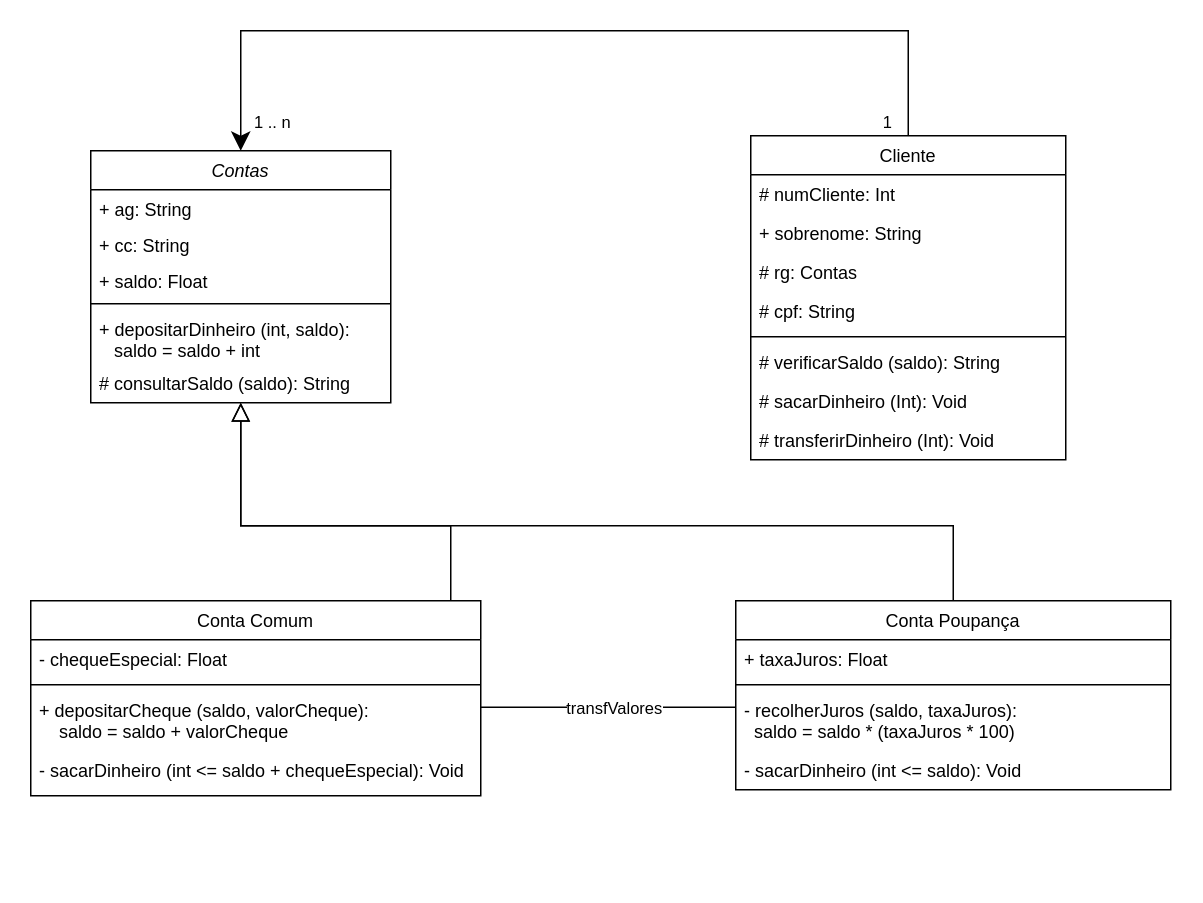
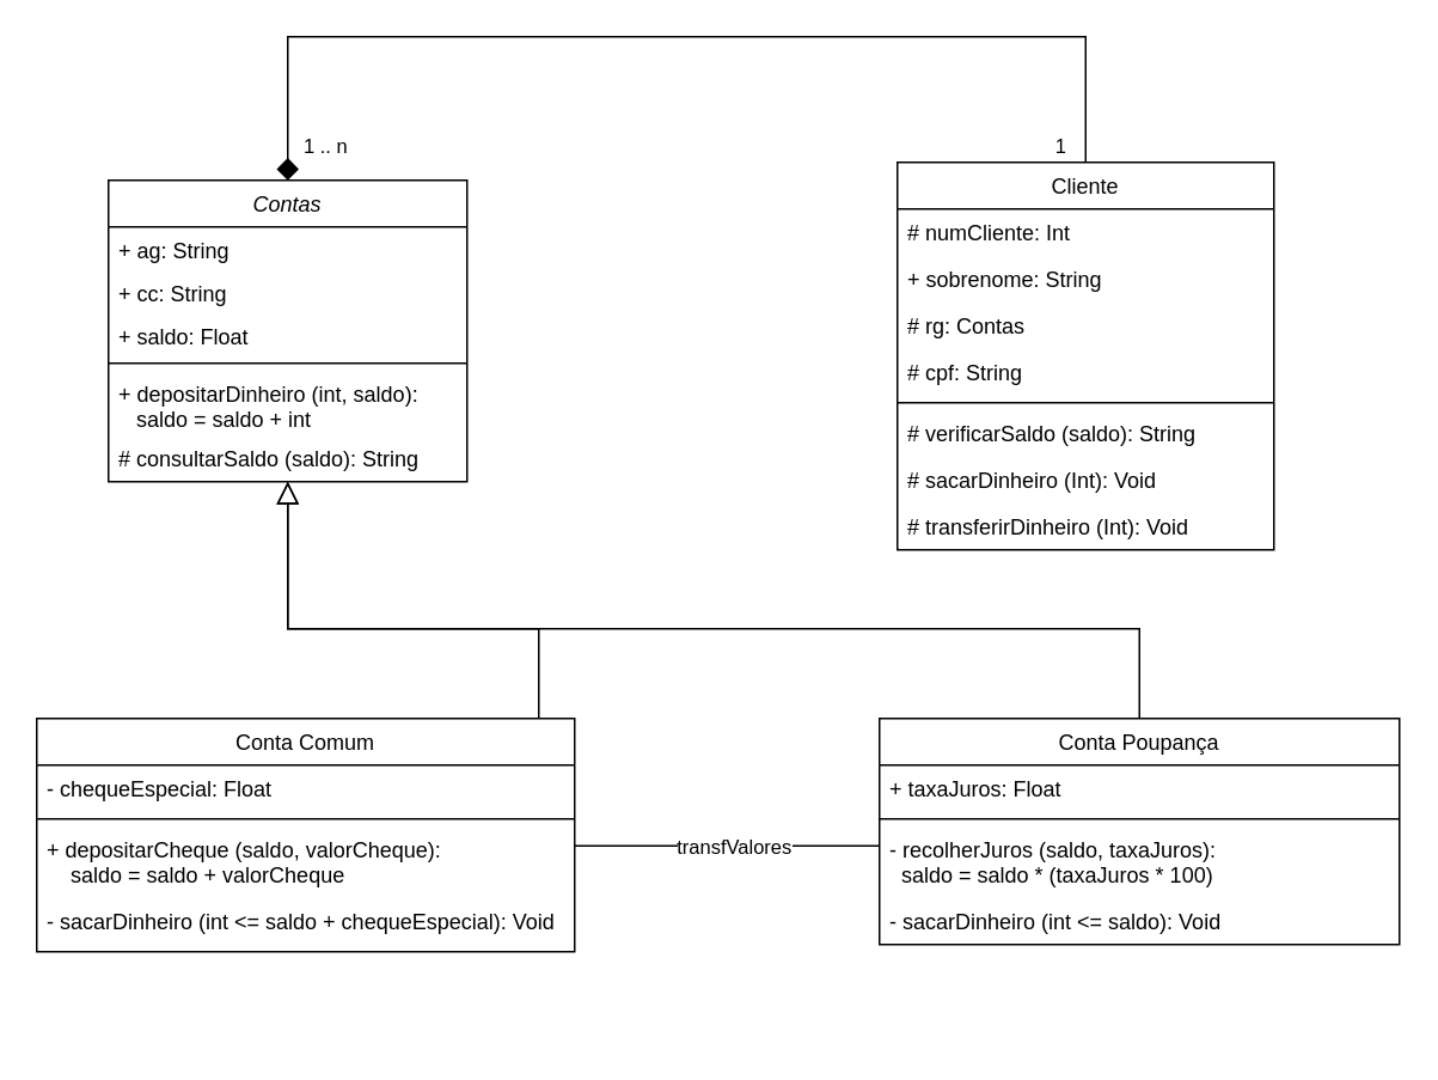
  <mxCell id="0" />
  <mxCell id="1" parent="0" />
  <mxCell id="2" value="" style="endArrow=block;endSize=10;endFill=0;shadow=0;strokeWidth=1;rounded=0;edgeStyle=elbowEdgeStyle;elbow=vertical;" parent="1" source="25" target="9" edge="1"><mxGeometry width="160" relative="1" as="geometry"><mxPoint x="289" y="153" as="sourcePoint" /><mxPoint x="289" y="153" as="targetPoint" /><Array as="points"><mxPoint x="300" y="350" /><mxPoint x="369" y="335" /></Array></mxGeometry></mxCell>
  <mxCell id="3" value="" style="endArrow=block;endSize=10;endFill=0;shadow=0;strokeWidth=1;rounded=0;edgeStyle=elbowEdgeStyle;elbow=vertical;" parent="1" source="30" target="9" edge="1"><mxGeometry width="160" relative="1" as="geometry"><mxPoint x="499" y="380" as="sourcePoint" /><mxPoint x="399" y="221" as="targetPoint" /><Array as="points"><mxPoint x="460" y="350" /><mxPoint x="560" y="350" /></Array></mxGeometry></mxCell>
  <mxCell id="4" value="" style="endArrow=none;endSize=10;endFill=0;shadow=0;strokeWidth=1;rounded=0;edgeStyle=elbowEdgeStyle;elbow=vertical;" parent="1" target="30" edge="1" source="25"><mxGeometry width="160" relative="1" as="geometry"><mxPoint x="349" y="471" as="sourcePoint" /><mxPoint x="356.6" y="236.004" as="targetPoint" /><Array as="points"><mxPoint x="430" y="471" /><mxPoint x="379" y="345" /></Array></mxGeometry></mxCell>
  <mxCell id="5" value="transfValores" style="edgeLabel;html=1;align=center;verticalAlign=middle;resizable=0;points=[];" vertex="1" connectable="0" parent="4"><mxGeometry x="0.231" y="-17" relative="1" as="geometry"><mxPoint x="-17" y="-17" as="offset" /></mxGeometry></mxCell>
- <mxCell id="6" value="" style="endArrow=classic;endSize=10;endFill=1;shadow=0;strokeWidth=1;rounded=0;edgeStyle=elbowEdgeStyle;elbow=vertical;" parent="1" source="16" edge="1" target="9"><mxGeometry width="160" relative="1" as="geometry"><mxPoint x="440" y="624" as="sourcePoint" /><mxPoint x="586.6" y="526.004" as="targetPoint" /><Array as="points"><mxPoint x="440" y="20" /><mxPoint x="530" y="580" /><mxPoint x="540" y="580" /><mxPoint x="520" y="580" /><mxPoint x="609" y="559" /></Array></mxGeometry></mxCell>
+ <mxCell id="6" value="" style="endArrow=diamond;endSize=10;endFill=1;shadow=0;strokeWidth=1;rounded=0;edgeStyle=elbowEdgeStyle;elbow=vertical;" parent="1" source="16" edge="1" target="9"><mxGeometry width="160" relative="1" as="geometry"><mxPoint x="440" y="624" as="sourcePoint" /><mxPoint x="586.6" y="526.004" as="targetPoint" /><Array as="points"><mxPoint x="440" y="20" /><mxPoint x="530" y="580" /><mxPoint x="540" y="580" /><mxPoint x="520" y="580" /><mxPoint x="609" y="559" /></Array></mxGeometry></mxCell>
  <mxCell id="7" value="1" style="edgeLabel;html=1;align=center;verticalAlign=middle;resizable=0;points=[];" parent="6" vertex="1" connectable="0"><mxGeometry x="-0.926" y="2" relative="1" as="geometry"><mxPoint x="-13" y="12" as="offset" /></mxGeometry></mxCell>
  <mxCell id="8" value="1 .. n" style="edgeLabel;html=1;align=center;verticalAlign=middle;resizable=0;points=[];" parent="6" vertex="1" connectable="0"><mxGeometry x="0.845" y="-3" relative="1" as="geometry"><mxPoint x="23" y="26" as="offset" /></mxGeometry></mxCell>
  <mxCell id="9" value="Contas" style="swimlane;fontStyle=2;align=center;verticalAlign=top;childLayout=stackLayout;horizontal=1;startSize=26;horizontalStack=0;resizeParent=1;resizeLast=0;collapsible=1;marginBottom=0;rounded=0;shadow=0;strokeWidth=1;" parent="1" vertex="1"><mxGeometry x="60" y="100" width="200" height="168" as="geometry"><mxRectangle x="220" y="120" width="160" height="26" as="alternateBounds" /></mxGeometry></mxCell>
  <mxCell id="10" value="+ ag: String" style="text;align=left;verticalAlign=top;spacingLeft=4;spacingRight=4;overflow=hidden;rotatable=0;points=[[0,0.5],[1,0.5]];portConstraint=eastwest;" parent="9" vertex="1"><mxGeometry y="26" width="200" height="24" as="geometry" /></mxCell>
  <mxCell id="11" value="+ cc: String" style="text;align=left;verticalAlign=top;spacingLeft=4;spacingRight=4;overflow=hidden;rotatable=0;points=[[0,0.5],[1,0.5]];portConstraint=eastwest;" parent="9" vertex="1"><mxGeometry y="50" width="200" height="24" as="geometry" /></mxCell>
  <mxCell id="12" value="+ saldo: Float" style="text;align=left;verticalAlign=top;spacingLeft=4;spacingRight=4;overflow=hidden;rotatable=0;points=[[0,0.5],[1,0.5]];portConstraint=eastwest;" parent="9" vertex="1"><mxGeometry y="74" width="200" height="24" as="geometry" /></mxCell>
  <mxCell id="13" value="" style="line;html=1;strokeWidth=1;align=left;verticalAlign=middle;spacingTop=-1;spacingLeft=3;spacingRight=3;rotatable=0;labelPosition=right;points=[];portConstraint=eastwest;" parent="9" vertex="1"><mxGeometry y="98" width="200" height="8" as="geometry" /></mxCell>
  <mxCell id="14" value="+ depositarDinheiro (int, saldo):&#10;   saldo = saldo + int" style="text;align=left;verticalAlign=top;spacingLeft=4;spacingRight=4;overflow=hidden;rotatable=0;points=[[0,0.5],[1,0.5]];portConstraint=eastwest;" parent="9" vertex="1"><mxGeometry y="106" width="200" height="36" as="geometry" /></mxCell>
  <mxCell id="15" value="# consultarSaldo (saldo): String" style="text;align=left;verticalAlign=top;spacingLeft=4;spacingRight=4;overflow=hidden;rotatable=0;points=[[0,0.5],[1,0.5]];portConstraint=eastwest;" parent="9" vertex="1"><mxGeometry y="142" width="200" height="26" as="geometry" /></mxCell>
  <mxCell id="16" value="Cliente" style="swimlane;fontStyle=0;align=center;verticalAlign=top;childLayout=stackLayout;horizontal=1;startSize=26;horizontalStack=0;resizeParent=1;resizeLast=0;collapsible=1;marginBottom=0;rounded=0;shadow=0;strokeWidth=1;" parent="1" vertex="1"><mxGeometry x="500" y="90" width="210" height="216" as="geometry"><mxRectangle x="550" y="140" width="160" height="26" as="alternateBounds" /></mxGeometry></mxCell>
  <mxCell id="17" value="# numCliente: Int" style="text;align=left;verticalAlign=top;spacingLeft=4;spacingRight=4;overflow=hidden;rotatable=0;points=[[0,0.5],[1,0.5]];portConstraint=eastwest;" parent="16" vertex="1"><mxGeometry y="26" width="210" height="26" as="geometry" /></mxCell>
  <mxCell id="18" value="+ sobrenome: String" style="text;align=left;verticalAlign=top;spacingLeft=4;spacingRight=4;overflow=hidden;rotatable=0;points=[[0,0.5],[1,0.5]];portConstraint=eastwest;rounded=0;shadow=0;html=0;" parent="16" vertex="1"><mxGeometry y="52" width="210" height="26" as="geometry" /></mxCell>
  <mxCell id="19" value="# rg: Contas" style="text;align=left;verticalAlign=top;spacingLeft=4;spacingRight=4;overflow=hidden;rotatable=0;points=[[0,0.5],[1,0.5]];portConstraint=eastwest;rounded=0;shadow=0;html=0;" parent="16" vertex="1"><mxGeometry y="78" width="210" height="26" as="geometry" /></mxCell>
  <mxCell id="20" value="# cpf: String" style="text;align=left;verticalAlign=top;spacingLeft=4;spacingRight=4;overflow=hidden;rotatable=0;points=[[0,0.5],[1,0.5]];portConstraint=eastwest;rounded=0;shadow=0;html=0;" parent="16" vertex="1"><mxGeometry y="104" width="210" height="26" as="geometry" /></mxCell>
  <mxCell id="21" value="" style="line;html=1;strokeWidth=1;align=left;verticalAlign=middle;spacingTop=-1;spacingLeft=3;spacingRight=3;rotatable=0;labelPosition=right;points=[];portConstraint=eastwest;" parent="16" vertex="1"><mxGeometry y="130" width="210" height="8" as="geometry" /></mxCell>
  <mxCell id="22" value="# verificarSaldo (saldo): String" style="text;align=left;verticalAlign=top;spacingLeft=4;spacingRight=4;overflow=hidden;rotatable=0;points=[[0,0.5],[1,0.5]];portConstraint=eastwest;rounded=0;shadow=0;html=0;" parent="16" vertex="1"><mxGeometry y="138" width="210" height="26" as="geometry" /></mxCell>
  <mxCell id="23" value="# sacarDinheiro (Int): Void" style="text;align=left;verticalAlign=top;spacingLeft=4;spacingRight=4;overflow=hidden;rotatable=0;points=[[0,0.5],[1,0.5]];portConstraint=eastwest;rounded=0;shadow=0;html=0;" parent="16" vertex="1"><mxGeometry y="164" width="210" height="26" as="geometry" /></mxCell>
  <mxCell id="24" value="# transferirDinheiro (Int): Void" style="text;align=left;verticalAlign=top;spacingLeft=4;spacingRight=4;overflow=hidden;rotatable=0;points=[[0,0.5],[1,0.5]];portConstraint=eastwest;rounded=0;shadow=0;html=0;" parent="16" vertex="1"><mxGeometry y="190" width="210" height="26" as="geometry" /></mxCell>
  <mxCell id="25" value="Conta Comum" style="swimlane;fontStyle=0;align=center;verticalAlign=top;childLayout=stackLayout;horizontal=1;startSize=26;horizontalStack=0;resizeParent=1;resizeLast=0;collapsible=1;marginBottom=0;rounded=0;shadow=0;strokeWidth=1;" parent="1" vertex="1"><mxGeometry x="20" y="400" width="300" height="130" as="geometry"><mxRectangle x="130" y="380" width="160" height="26" as="alternateBounds" /></mxGeometry></mxCell>
  <mxCell id="26" value="- chequeEspecial: Float" style="text;align=left;verticalAlign=top;spacingLeft=4;spacingRight=4;overflow=hidden;rotatable=0;points=[[0,0.5],[1,0.5]];portConstraint=eastwest;" parent="25" vertex="1"><mxGeometry y="26" width="300" height="26" as="geometry" /></mxCell>
  <mxCell id="27" value="" style="line;html=1;strokeWidth=1;align=left;verticalAlign=middle;spacingTop=-1;spacingLeft=3;spacingRight=3;rotatable=0;labelPosition=right;points=[];portConstraint=eastwest;" parent="25" vertex="1"><mxGeometry y="52" width="300" height="8" as="geometry" /></mxCell>
  <mxCell id="28" value="+ depositarCheque (saldo, valorCheque):&#10;    saldo = saldo + valorCheque" style="text;align=left;verticalAlign=top;spacingLeft=4;spacingRight=4;overflow=hidden;rotatable=0;points=[[0,0.5],[1,0.5]];portConstraint=eastwest;" parent="25" vertex="1"><mxGeometry y="60" width="300" height="40" as="geometry" /></mxCell>
  <mxCell id="29" value="- sacarDinheiro (int &lt;= saldo + chequeEspecial): Void" style="text;align=left;verticalAlign=top;spacingLeft=4;spacingRight=4;overflow=hidden;rotatable=0;points=[[0,0.5],[1,0.5]];portConstraint=eastwest;" parent="25" vertex="1"><mxGeometry y="100" width="300" height="30" as="geometry" /></mxCell>
  <mxCell id="30" value="Conta Poupança" style="swimlane;fontStyle=0;align=center;verticalAlign=top;childLayout=stackLayout;horizontal=1;startSize=26;horizontalStack=0;resizeParent=1;resizeLast=0;collapsible=1;marginBottom=0;rounded=0;shadow=0;strokeWidth=1;" parent="1" vertex="1"><mxGeometry x="490" y="400" width="290" height="126" as="geometry"><mxRectangle x="130" y="380" width="160" height="26" as="alternateBounds" /></mxGeometry></mxCell>
  <mxCell id="31" value="+ taxaJuros: Float" style="text;align=left;verticalAlign=top;spacingLeft=4;spacingRight=4;overflow=hidden;rotatable=0;points=[[0,0.5],[1,0.5]];portConstraint=eastwest;" parent="30" vertex="1"><mxGeometry y="26" width="290" height="26" as="geometry" /></mxCell>
  <mxCell id="32" value="" style="line;html=1;strokeWidth=1;align=left;verticalAlign=middle;spacingTop=-1;spacingLeft=3;spacingRight=3;rotatable=0;labelPosition=right;points=[];portConstraint=eastwest;" parent="30" vertex="1"><mxGeometry y="52" width="290" height="8" as="geometry" /></mxCell>
  <mxCell id="33" value="- recolherJuros (saldo, taxaJuros): &#10;  saldo = saldo * (taxaJuros * 100)" style="text;align=left;verticalAlign=top;spacingLeft=4;spacingRight=4;overflow=hidden;rotatable=0;points=[[0,0.5],[1,0.5]];portConstraint=eastwest;" parent="30" vertex="1"><mxGeometry y="60" width="290" height="40" as="geometry" /></mxCell>
  <mxCell id="34" value="- sacarDinheiro (int &lt;= saldo): Void" style="text;align=left;verticalAlign=top;spacingLeft=4;spacingRight=4;overflow=hidden;rotatable=0;points=[[0,0.5],[1,0.5]];portConstraint=eastwest;" parent="30" vertex="1"><mxGeometry y="100" width="290" height="26" as="geometry" /></mxCell>
